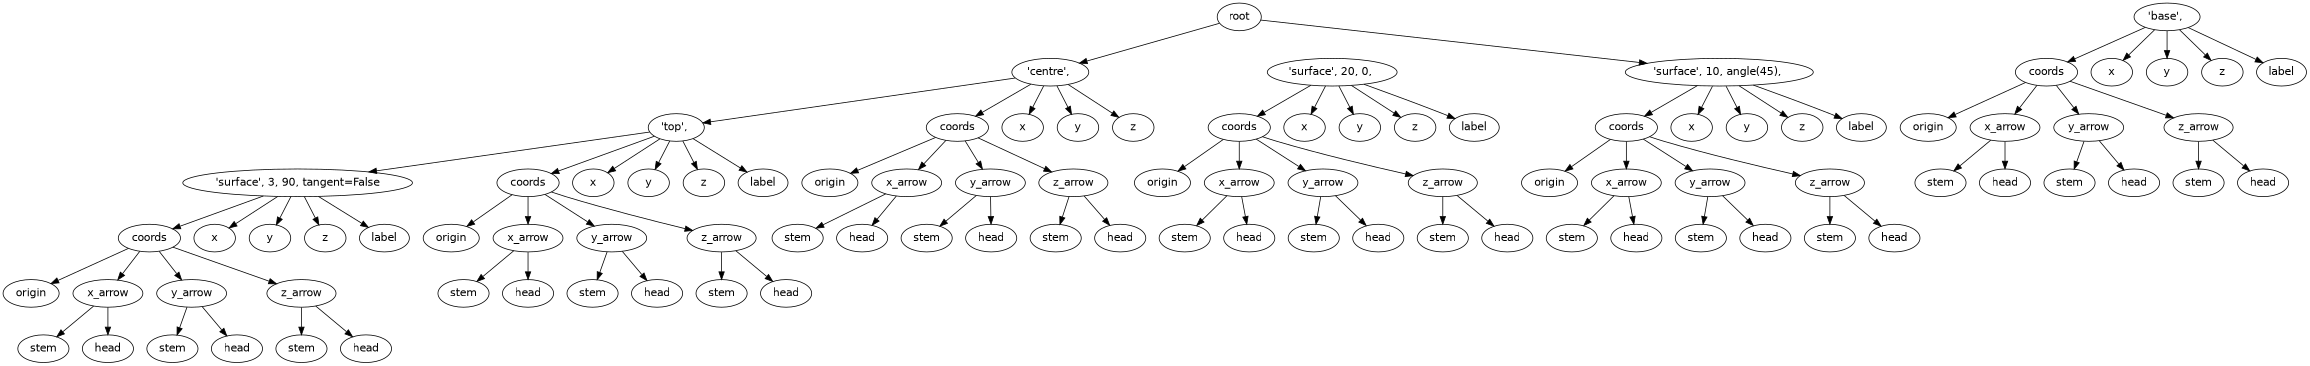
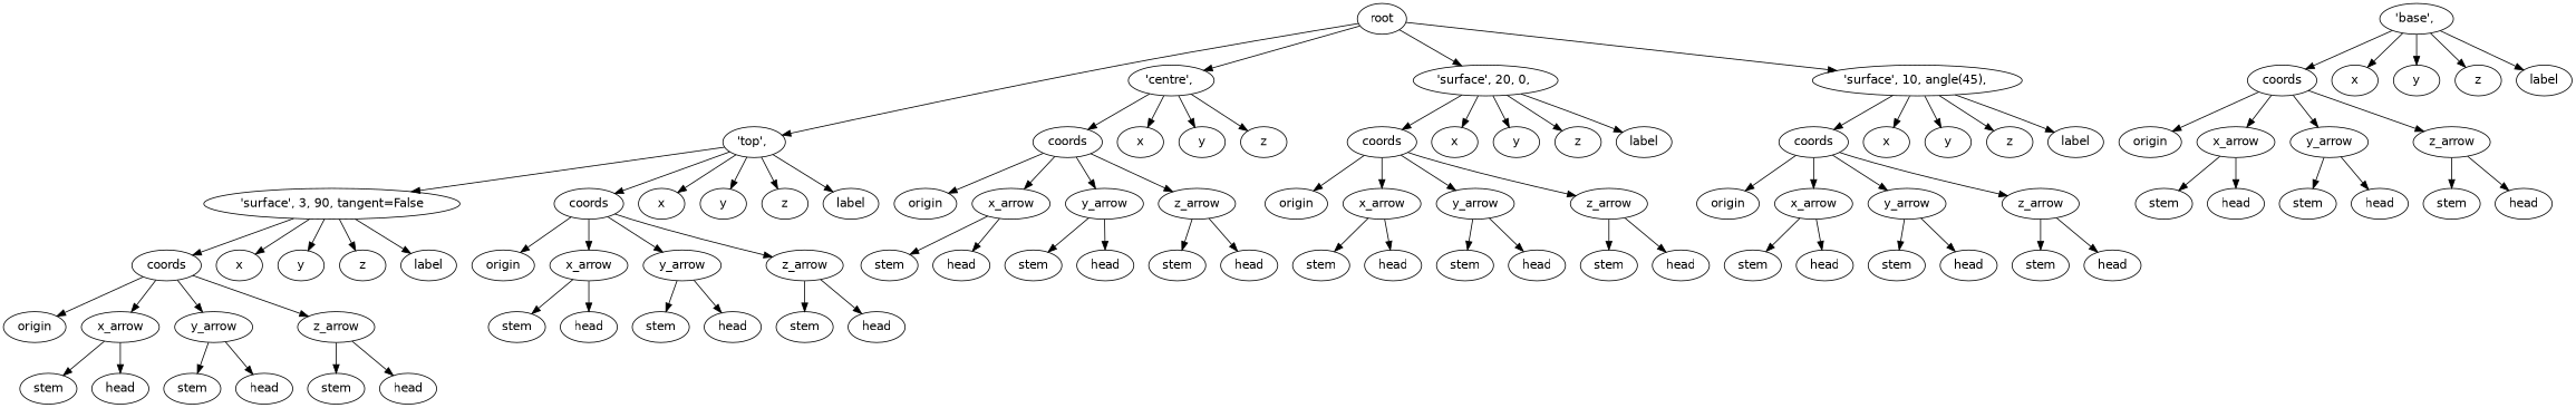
  digraph {
    fontname="DejaVu Sans"
    node [fontname="DejaVu Sans"]
    edge [fontname="DejaVu Sans"]
    n1 [label=root]
    n2 [label="'top',\ "]
    n3 [label="'surface',\ 20,\ 0,\ "]
    n4 [label="'surface',\ 10,\ angle\(45\),\ "]
    n5 [label="'centre',\ "]
    n6 [label="'base',\ "]
    n7 [label=coords]
    n8 [label=x]
    n9 [label=y]
    n10 [label=z]
    n11 [label=label]
    n12 [label="'surface',\ 3,\ 90,\ tangent=False"]
    n13 [label=coords]
    n14 [label=x]
    n15 [label=y]
    n16 [label=z]
    n17 [label=label]
    n18 [label=coords]
    n19 [label=x]
    n20 [label=y]
    n21 [label=z]
    n22 [label=label]
    n23 [label=coords]
    n24 [label=x]
    n25 [label=y]
    n26 [label=z]
    n27 [label=label]
    n28 [label=coords]
    n29 [label=x]
    n30 [label=y]
    n31 [label=z]
    n32 [label=label]
    n33 [label=coords]
    n34 [label=x]
    n35 [label=y]
    n36 [label=z]
    n37 [label=origin]
    n38 [label=x_arrow]
    n39 [label=y_arrow]
    n40 [label=z_arrow]
    n41 [label=stem]
    n42 [label=head]
    n43 [label=stem]
    n44 [label=head]
    n45 [label=stem]
    n46 [label=head]
    n47 [label=origin]
    n48 [label=x_arrow]
    n49 [label=y_arrow]
    n50 [label=z_arrow]
    n51 [label=stem]
    n52 [label=head]
    n53 [label=stem]
    n54 [label=head]
    n55 [label=stem]
    n56 [label=head]
    n57 [label=origin]
    n58 [label=x_arrow]
    n59 [label=y_arrow]
    n60 [label=z_arrow]
    n61 [label=stem]
    n62 [label=head]
    n63 [label=stem]
    n64 [label=head]
    n65 [label=stem]
    n66 [label=head]
    n67 [label=origin]
    n68 [label=x_arrow]
    n69 [label=y_arrow]
    n70 [label=z_arrow]
    n71 [label=stem]
    n72 [label=head]
    n73 [label=stem]
    n74 [label=head]
    n75 [label=stem]
    n76 [label=head]
    n77 [label=origin]
    n78 [label=x_arrow]
    n79 [label=y_arrow]
    n80 [label=z_arrow]
    n81 [label=stem]
    n82 [label=head]
    n83 [label=stem]
    n84 [label=head]
    n85 [label=stem]
    n86 [label=head]
    n87 [label=origin]
    n88 [label=x_arrow]
    n89 [label=y_arrow]
    n90 [label=z_arrow]
    n91 [label=stem]
    n92 [label=head]
    n93 [label=stem]
    n94 [label=head]
    n95 [label=stem]
    n96 [label=head]
-   n5 -> n2
+   n1 -> n2
+   n1 -> n3
    n1 -> n4
    n1 -> n5
    n2 -> n12
    n2 -> n13
    n2 -> n14
    n2 -> n15
    n2 -> n16
    n2 -> n17
    n3 -> n18
    n3 -> n19
    n3 -> n20
    n3 -> n21
    n3 -> n22
    n4 -> n23
    n4 -> n24
    n4 -> n25
    n4 -> n26
    n4 -> n27
    n5 -> n33
    n5 -> n34
    n5 -> n35
    n5 -> n36
    n6 -> n7
    n6 -> n8
    n6 -> n9
    n6 -> n10
    n6 -> n11
    n7 -> n37
    n7 -> n38
    n7 -> n39
    n7 -> n40
    n12 -> n28
    n12 -> n29
    n12 -> n30
    n12 -> n31
    n12 -> n32
    n13 -> n47
    n13 -> n48
    n13 -> n49
    n13 -> n50
    n18 -> n57
    n18 -> n58
    n18 -> n59
    n18 -> n60
    n23 -> n67
    n23 -> n68
    n23 -> n69
    n23 -> n70
    n28 -> n77
    n28 -> n78
    n28 -> n79
    n28 -> n80
    n33 -> n87
    n33 -> n88
    n33 -> n89
    n33 -> n90
    n38 -> n41
    n38 -> n42
    n39 -> n43
    n39 -> n44
    n40 -> n45
    n40 -> n46
    n48 -> n51
    n48 -> n52
    n49 -> n53
    n49 -> n54
    n50 -> n55
    n50 -> n56
    n58 -> n61
    n58 -> n62
    n59 -> n63
    n59 -> n64
    n60 -> n65
    n60 -> n66
    n68 -> n71
    n68 -> n72
    n69 -> n73
    n69 -> n74
    n70 -> n75
    n70 -> n76
    n78 -> n81
    n78 -> n82
    n79 -> n83
    n79 -> n84
    n80 -> n85
    n80 -> n86
    n88 -> n91
    n88 -> n92
    n89 -> n93
    n89 -> n94
    n90 -> n95
    n90 -> n96
  }
